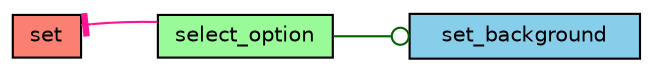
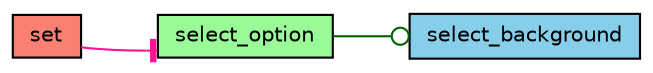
  digraph {
    rankdir=LR
    node [color=black fontname=Helvetica fontsize=10 shape=record style=filled]
    edge [fontname=Helvetica fontsize=10 labelfontname=Helvetica labelfontsize=10 style=solid]
    n1 [fillcolor=salmon fontcolor=black height=0.2 label=set width=0.4]
    n2 [fillcolor=palegreen height=0.2 label=select_option width=0.4]
-   n3 [fillcolor=skyblue height=0.2 label=set_background width=0.4]
-   n2 -> n1 [arrowhead=tee color=deeppink]
+   n3 [fillcolor=skyblue height=0.2 label=select_background width=0.4]
+   n1 -> n2 [arrowhead=tee color=deeppink]
    n2 -> n3 [arrowhead=odot color=darkgreen]
  }
